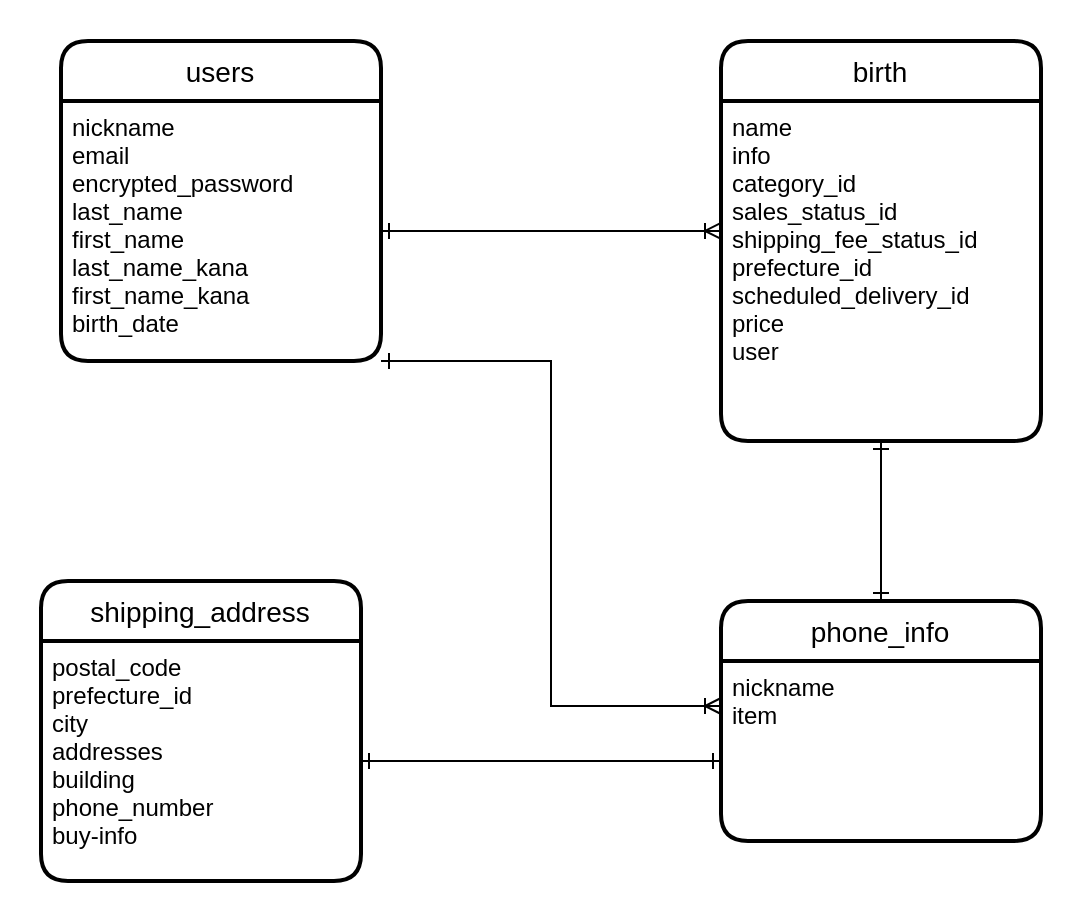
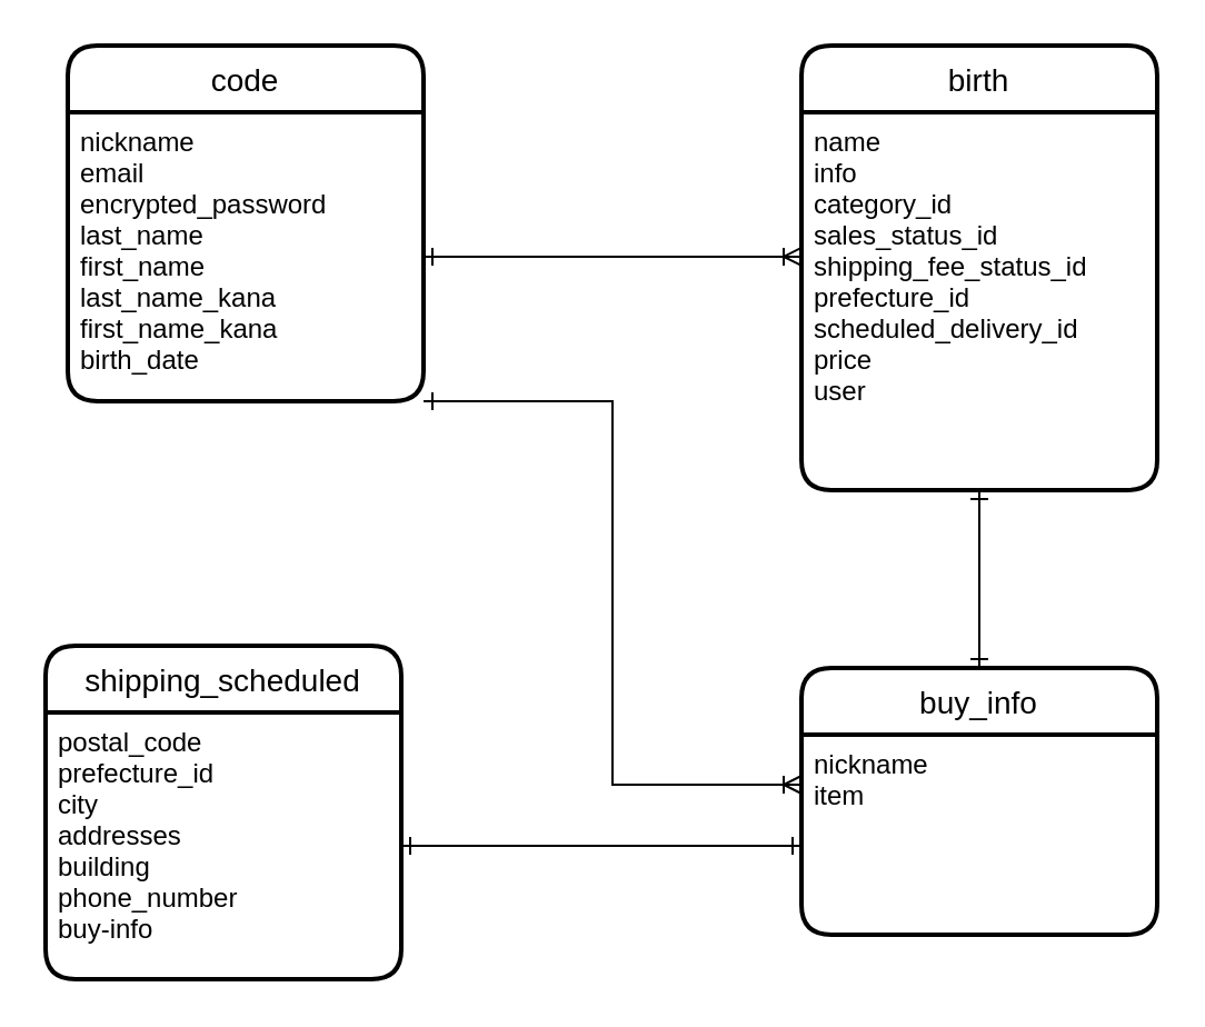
  <mxCell id="0" />
  <mxCell id="1" parent="0" />
- <mxCell id="2" value="users" style="swimlane;childLayout=stackLayout;horizontal=1;startSize=30;horizontalStack=0;rounded=1;fontSize=14;fontStyle=0;strokeWidth=2;resizeParent=0;resizeLast=1;shadow=0;dashed=0;align=center;" parent="1" vertex="1"><mxGeometry x="30" y="20" width="160" height="160" as="geometry" /></mxCell>
+ <mxCell id="2" value="code" style="swimlane;childLayout=stackLayout;horizontal=1;startSize=30;horizontalStack=0;rounded=1;fontSize=14;fontStyle=0;strokeWidth=2;resizeParent=0;resizeLast=1;shadow=0;dashed=0;align=center;" parent="1" vertex="1"><mxGeometry x="30" y="20" width="160" height="160" as="geometry" /></mxCell>
  <mxCell id="3" value="nickname&#10;email&#10;encrypted_password&#10;last_name&#10;first_name&#10;last_name_kana&#10;first_name_kana&#10;birth_date" style="align=left;strokeColor=none;fillColor=none;spacingLeft=4;fontSize=12;verticalAlign=top;resizable=0;rotatable=0;part=1;" parent="2" vertex="1"><mxGeometry y="30" width="160" height="130" as="geometry" /></mxCell>
  <mxCell id="4" value="birth" style="swimlane;childLayout=stackLayout;horizontal=1;startSize=30;horizontalStack=0;rounded=1;fontSize=14;fontStyle=0;strokeWidth=2;resizeParent=0;resizeLast=1;shadow=0;dashed=0;align=center;" parent="1" vertex="1"><mxGeometry x="360" y="20" width="160" height="200" as="geometry" /></mxCell>
  <mxCell id="5" value="name&#10;info&#10;category_id&#10;sales_status_id&#10;shipping_fee_status_id&#10;prefecture_id&#10;scheduled_delivery_id&#10;price&#10;user" style="align=left;strokeColor=none;fillColor=none;spacingLeft=4;fontSize=12;verticalAlign=top;resizable=0;rotatable=0;part=1;" parent="4" vertex="1"><mxGeometry y="30" width="160" height="170" as="geometry" /></mxCell>
  <mxCell id="6" style="edgeStyle=elbowEdgeStyle;rounded=0;orthogonalLoop=1;jettySize=auto;html=1;endArrow=ERone;endFill=0;strokeWidth=1;entryX=0.5;entryY=1;entryDx=0;entryDy=0;" parent="1" source="7" target="5" edge="1"><mxGeometry relative="1" as="geometry"><mxPoint x="440" y="200" as="targetPoint" /></mxGeometry></mxCell>
- <mxCell id="7" value="phone_info" style="swimlane;childLayout=stackLayout;horizontal=1;startSize=30;horizontalStack=0;rounded=1;fontSize=14;fontStyle=0;strokeWidth=2;resizeParent=0;resizeLast=1;shadow=0;dashed=0;align=center;" parent="1" vertex="1"><mxGeometry x="360" y="300" width="160" height="120" as="geometry" /></mxCell>
+ <mxCell id="7" value="buy_info" style="swimlane;childLayout=stackLayout;horizontal=1;startSize=30;horizontalStack=0;rounded=1;fontSize=14;fontStyle=0;strokeWidth=2;resizeParent=0;resizeLast=1;shadow=0;dashed=0;align=center;" parent="1" vertex="1"><mxGeometry x="360" y="300" width="160" height="120" as="geometry" /></mxCell>
  <mxCell id="8" value="nickname&#10;item" style="align=left;strokeColor=none;fillColor=none;spacingLeft=4;fontSize=12;verticalAlign=top;resizable=0;rotatable=0;part=1;" parent="7" vertex="1"><mxGeometry y="30" width="160" height="90" as="geometry" /></mxCell>
  <mxCell id="9" style="edgeStyle=elbowEdgeStyle;rounded=0;orthogonalLoop=1;jettySize=auto;html=1;entryX=1;entryY=0.5;entryDx=0;entryDy=0;endArrow=ERone;endFill=0;strokeWidth=1;" parent="1" source="5" target="3" edge="1"><mxGeometry relative="1" as="geometry"><Array as="points"><mxPoint x="330" y="115" /><mxPoint x="310" y="123" /></Array></mxGeometry></mxCell>
- <mxCell id="10" value="shipping_address" style="swimlane;childLayout=stackLayout;horizontal=1;startSize=30;horizontalStack=0;rounded=1;fontSize=14;fontStyle=0;strokeWidth=2;resizeParent=0;resizeLast=1;shadow=0;dashed=0;align=center;" parent="1" vertex="1"><mxGeometry x="20" y="290" width="160" height="150" as="geometry" /></mxCell>
+ <mxCell id="10" value="shipping_scheduled" style="swimlane;childLayout=stackLayout;horizontal=1;startSize=30;horizontalStack=0;rounded=1;fontSize=14;fontStyle=0;strokeWidth=2;resizeParent=0;resizeLast=1;shadow=0;dashed=0;align=center;" parent="1" vertex="1"><mxGeometry x="20" y="290" width="160" height="150" as="geometry" /></mxCell>
  <mxCell id="11" value="postal_code&#10;prefecture_id&#10;city&#10;addresses&#10;building&#10;phone_number&#10;buy-info" style="align=left;strokeColor=none;fillColor=none;spacingLeft=4;fontSize=12;verticalAlign=top;resizable=0;rotatable=0;part=1;" parent="10" vertex="1"><mxGeometry y="30" width="160" height="120" as="geometry" /></mxCell>
  <mxCell id="12" style="edgeStyle=elbowEdgeStyle;rounded=0;orthogonalLoop=1;jettySize=auto;html=1;exitX=1;exitY=1;exitDx=0;exitDy=0;entryX=0;entryY=0.25;entryDx=0;entryDy=0;endArrow=ERoneToMany;endFill=0;strokeWidth=1;" parent="1" source="3" target="8" edge="1"><mxGeometry relative="1" as="geometry" /></mxCell>
  <mxCell id="13" style="edgeStyle=elbowEdgeStyle;rounded=0;orthogonalLoop=1;jettySize=auto;html=1;exitX=0;exitY=0.25;exitDx=0;exitDy=0;entryX=1;entryY=1;entryDx=0;entryDy=0;endArrow=ERone;endFill=0;strokeWidth=1;" parent="1" source="8" target="3" edge="1"><mxGeometry relative="1" as="geometry" /></mxCell>
  <mxCell id="14" style="edgeStyle=elbowEdgeStyle;rounded=0;orthogonalLoop=1;jettySize=auto;html=1;exitX=1;exitY=0.5;exitDx=0;exitDy=0;endArrow=ERone;endFill=0;strokeWidth=1;" parent="1" source="11" edge="1"><mxGeometry relative="1" as="geometry"><mxPoint x="360" y="380" as="targetPoint" /></mxGeometry></mxCell>
  <mxCell id="15" style="edgeStyle=elbowEdgeStyle;rounded=0;orthogonalLoop=1;jettySize=auto;html=1;endArrow=ERone;endFill=0;strokeWidth=1;" parent="1" edge="1"><mxGeometry relative="1" as="geometry"><mxPoint x="180" y="380" as="targetPoint" /><mxPoint x="350" y="380" as="sourcePoint" /><Array as="points"><mxPoint x="340" y="380" /></Array></mxGeometry></mxCell>
  <mxCell id="16" style="edgeStyle=elbowEdgeStyle;rounded=0;orthogonalLoop=1;jettySize=auto;html=1;exitX=0.5;exitY=1;exitDx=0;exitDy=0;entryX=0.5;entryY=0;entryDx=0;entryDy=0;endArrow=ERone;endFill=0;strokeWidth=1;" parent="1" source="5" target="7" edge="1"><mxGeometry relative="1" as="geometry" /></mxCell>
  <mxCell id="17" style="edgeStyle=orthogonalEdgeStyle;rounded=0;orthogonalLoop=1;jettySize=auto;html=1;exitX=1;exitY=0.5;exitDx=0;exitDy=0;entryX=0;entryY=0.382;entryDx=0;entryDy=0;entryPerimeter=0;endArrow=ERoneToMany;endFill=0;" edge="1" parent="1" source="3" target="5"><mxGeometry relative="1" as="geometry" /></mxCell>
